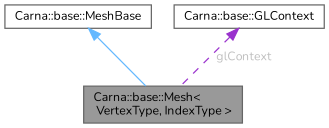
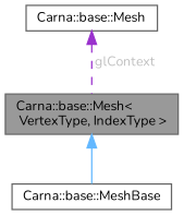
  digraph {
    fontname=Nunito
    node [color=gray40 fillcolor=white fontname=Nunito fontsize=10 shape=box style=filled]
    edge [dir=back fontname=Nunito fontsize=10 labelfontname=Helvetica labelfontsize=10]
    n1 [fillcolor=grey60 fontcolor=black height=0.2 label="Carna::base::Mesh\<\l VertexType, IndexType \>" width=0.4]
    n2 [height=0.2 label="Carna::base::MeshBase" width=0.4]
-   n3 [height=0.2 label="Carna::base::GLContext" width=0.4]
-   n2 -> n1 [color=steelblue1 style=solid]
+   n3 [height=0.2 label="Carna::base::Mesh" width=0.4]
+   n1 -> n2 [color=steelblue1 style=solid]
    n3 -> n1 [color=darkorchid3 fontcolor=grey label=" glContext" style=dashed]
  }
